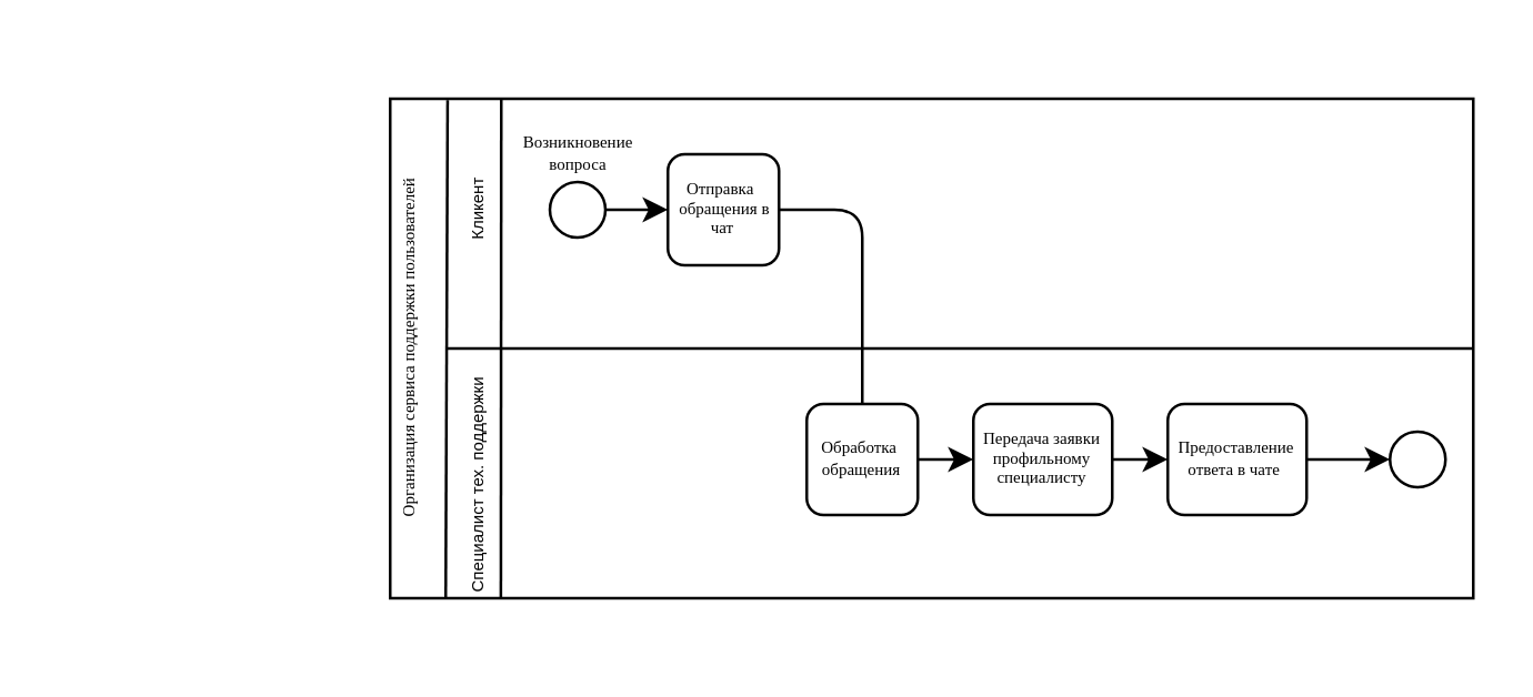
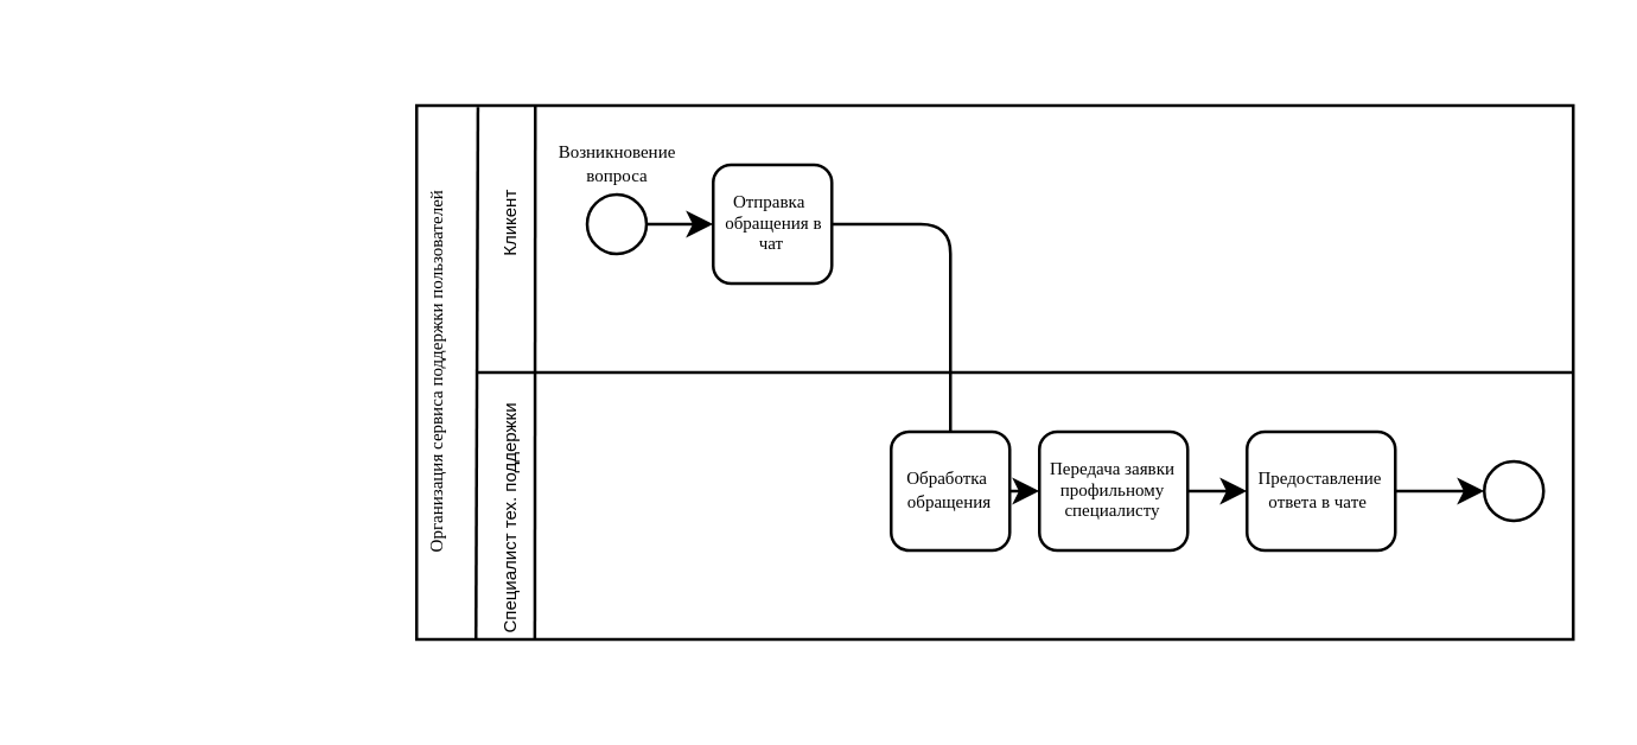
  <mxCell id="0" />
  <mxCell id="1" parent="0" />
  <mxCell id="2" value="" style="rounded=0;whiteSpace=wrap;html=1;" vertex="1" parent="1"><mxGeometry x="140" y="20" width="390" height="180" as="geometry" /></mxCell>
  <mxCell id="3" value="" style="endArrow=none;html=1;entryX=1;entryY=0.5;entryDx=0;entryDy=0;" edge="1" parent="1" target="2"><mxGeometry width="50" height="50" relative="1" as="geometry"><mxPoint x="160" y="110" as="sourcePoint" /><mxPoint x="420" y="130" as="targetPoint" /></mxGeometry></mxCell>
  <mxCell id="4" value="" style="endArrow=none;html=1;entryX=0.053;entryY=0.003;entryDx=0;entryDy=0;entryPerimeter=0;" edge="1" parent="1" target="2"><mxGeometry width="50" height="50" relative="1" as="geometry"><mxPoint x="160" y="200" as="sourcePoint" /><mxPoint x="160" y="-1" as="targetPoint" /></mxGeometry></mxCell>
  <mxCell id="5" value="" style="endArrow=none;html=1;exitX=0.08;exitY=0.993;exitDx=0;exitDy=0;exitPerimeter=0;" edge="1" parent="1" source="8"><mxGeometry width="50" height="50" relative="1" as="geometry"><mxPoint x="180.2" y="220" as="sourcePoint" /><mxPoint x="180" y="20" as="targetPoint" /></mxGeometry></mxCell>
  <mxCell id="6" value="&lt;p class=&quot;MsoNormal&quot;&gt;&lt;span style=&quot;font-family: &amp;#34;times new roman&amp;#34; ; font-size: 14 0000pt&quot;&gt;&lt;font style=&quot;font-size: 6px&quot;&gt;Организация сервиса поддержки пользователей&lt;/font&gt;&lt;/span&gt;&lt;/p&gt;" style="text;html=1;strokeColor=none;fillColor=none;align=center;verticalAlign=middle;whiteSpace=wrap;rounded=0;rotation=-90;" vertex="1" parent="1"><mxGeometry x="20" y="100" width="250" height="20" as="geometry" /></mxCell>
  <mxCell id="7" value="&lt;font style=&quot;font-size: 6px&quot;&gt;Кликент&lt;/font&gt;" style="text;html=1;strokeColor=none;fillColor=none;align=center;verticalAlign=middle;whiteSpace=wrap;rounded=0;rotation=270;" vertex="1" parent="1"><mxGeometry x="150" y="50" width="40" height="20" as="geometry" /></mxCell>
  <mxCell id="8" value="&lt;font style=&quot;font-size: 6px&quot;&gt;Специалист тех. поддержки&lt;/font&gt;" style="text;html=1;strokeColor=none;fillColor=none;align=center;verticalAlign=middle;whiteSpace=wrap;rounded=0;rotation=270;" vertex="1" parent="1"><mxGeometry x="122.5" y="150" width="95" height="20" as="geometry" /></mxCell>
  <mxCell id="9" value="" style="ellipse;whiteSpace=wrap;html=1;aspect=fixed;" vertex="1" parent="1"><mxGeometry x="197.5" y="50" width="20" height="20" as="geometry" /></mxCell>
  <mxCell id="10" value="" style="ellipse;whiteSpace=wrap;html=1;aspect=fixed;" vertex="1" parent="1"><mxGeometry x="500" y="140" width="20" height="20" as="geometry" /></mxCell>
  <mxCell id="11" value="&lt;p class=&quot;MsoNormal&quot; style=&quot;font-size: 6px&quot;&gt;&lt;font style=&quot;font-size: 6px&quot;&gt;Отправка&amp;nbsp; &amp;nbsp;&lt;/font&gt;&lt;span&gt;обращения в чат&lt;/span&gt;&lt;/p&gt;" style="rounded=1;html=1;spacing=1;whiteSpace=wrap;fontFamily=Times New Roman;fontSize=6;" vertex="1" parent="1"><mxGeometry x="240" y="40" width="40" height="40" as="geometry" /></mxCell>
- <mxCell id="12" value="&lt;p class=&quot;MsoNormal&quot;&gt;Обработка&amp;nbsp; обращения&lt;/p&gt;" style="rounded=1;html=1;spacing=1;whiteSpace=wrap;fontFamily=Times New Roman;fontSize=6;" vertex="1" parent="1"><mxGeometry x="290" y="130" width="40" height="40" as="geometry" /></mxCell>
+ <mxCell id="12" value="&lt;p class=&quot;MsoNormal&quot;&gt;Обработка&amp;nbsp; обращения&lt;/p&gt;" style="rounded=1;html=1;spacing=1;whiteSpace=wrap;fontFamily=Times New Roman;fontSize=6;" vertex="1" parent="1"><mxGeometry x="300" y="130" width="40" height="40" as="geometry" /></mxCell>
  <mxCell id="13" value="&lt;p class=&quot;MsoNormal&quot;&gt;Передача&amp;nbsp;заявки профильному специалисту&lt;/p&gt;" style="rounded=1;html=1;spacing=1;whiteSpace=wrap;fontFamily=Times New Roman;fontSize=6;" vertex="1" parent="1"><mxGeometry x="350" y="130" width="50" height="40" as="geometry" /></mxCell>
  <mxCell id="14" value="&lt;p class=&quot;MsoNormal&quot;&gt;Предоставление ответа в чате&amp;nbsp;&lt;/p&gt;" style="rounded=1;html=1;spacing=1;whiteSpace=wrap;fontFamily=Times New Roman;fontSize=6;" vertex="1" parent="1"><mxGeometry x="420" y="130" width="50" height="40" as="geometry" /></mxCell>
  <mxCell id="15" value="Возникновение вопроса" style="text;html=1;strokeColor=none;fillColor=none;align=center;verticalAlign=middle;whiteSpace=wrap;rounded=0;fontFamily=Times New Roman;fontSize=6;" vertex="1" parent="1"><mxGeometry x="187.5" y="30" width="40" height="20" as="geometry" /></mxCell>
  <mxCell id="16" value="" style="endArrow=classic;html=1;fontFamily=Times New Roman;fontSize=6;exitX=1;exitY=0.5;exitDx=0;exitDy=0;entryX=0;entryY=0.5;entryDx=0;entryDy=0;" edge="1" parent="1" source="9" target="11"><mxGeometry width="50" height="50" relative="1" as="geometry"><mxPoint x="230" y="130" as="sourcePoint" /><mxPoint x="280" y="80" as="targetPoint" /></mxGeometry></mxCell>
  <mxCell id="17" value="" style="endArrow=none;html=1;fontFamily=Times New Roman;fontSize=6;exitX=1;exitY=0.5;exitDx=0;exitDy=0;entryX=0.5;entryY=0;entryDx=0;entryDy=0;edgeStyle=orthogonalEdgeStyle;" edge="1" parent="1" source="11" target="12"><mxGeometry width="50" height="50" relative="1" as="geometry"><mxPoint x="340" y="70" as="sourcePoint" /><mxPoint x="360" y="50" as="targetPoint" /></mxGeometry></mxCell>
  <mxCell id="18" value="" style="endArrow=classic;html=1;fontFamily=Times New Roman;fontSize=6;exitX=1;exitY=0.5;exitDx=0;exitDy=0;entryX=0;entryY=0.5;entryDx=0;entryDy=0;" edge="1" parent="1" source="12" target="13"><mxGeometry width="50" height="50" relative="1" as="geometry"><mxPoint x="330" y="170" as="sourcePoint" /><mxPoint x="380" y="120" as="targetPoint" /></mxGeometry></mxCell>
  <mxCell id="19" value="" style="endArrow=classic;html=1;fontFamily=Times New Roman;fontSize=6;exitX=1;exitY=0.5;exitDx=0;exitDy=0;entryX=0;entryY=0.5;entryDx=0;entryDy=0;" edge="1" parent="1"><mxGeometry width="50" height="50" relative="1" as="geometry"><mxPoint x="400" y="150" as="sourcePoint" /><mxPoint x="420" y="150" as="targetPoint" /></mxGeometry></mxCell>
  <mxCell id="20" value="" style="endArrow=classic;html=1;fontFamily=Times New Roman;fontSize=6;exitX=1;exitY=0.5;exitDx=0;exitDy=0;entryX=0;entryY=0.5;entryDx=0;entryDy=0;" edge="1" parent="1" target="10"><mxGeometry width="50" height="50" relative="1" as="geometry"><mxPoint x="470" y="150" as="sourcePoint" /><mxPoint x="490" y="150" as="targetPoint" /></mxGeometry></mxCell>
